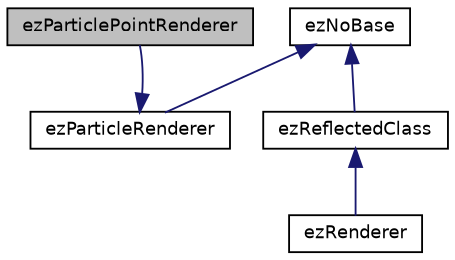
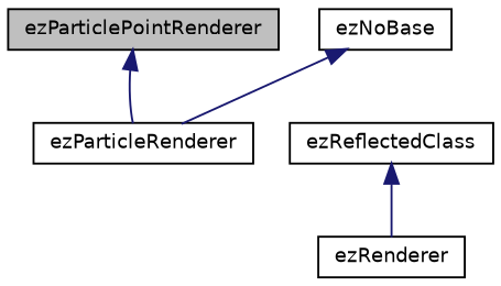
  digraph {
    node [color=black fillcolor=white fontname=Helvetica fontsize=10 shape=record style=filled]
    edge [color=midnightblue dir=back fontname=Helvetica fontsize=10 labelfontname=Helvetica labelfontsize=10 style=solid]
    n1 [fillcolor=grey75 fontcolor=black height=0.2 label=ezParticlePointRenderer width=0.4]
    n2 [height=0.2 label=ezParticleRenderer width=0.4]
    n3 [height=0.2 label=ezRenderer width=0.4]
    n4 [height=0.2 label=ezReflectedClass width=0.4]
    n5 [height=0.2 label=ezNoBase width=0.4]
-   n2 -> n1
+   n1 -> n2
    n4 -> n3
    n5 -> n2
-   n5 -> n4
  }
